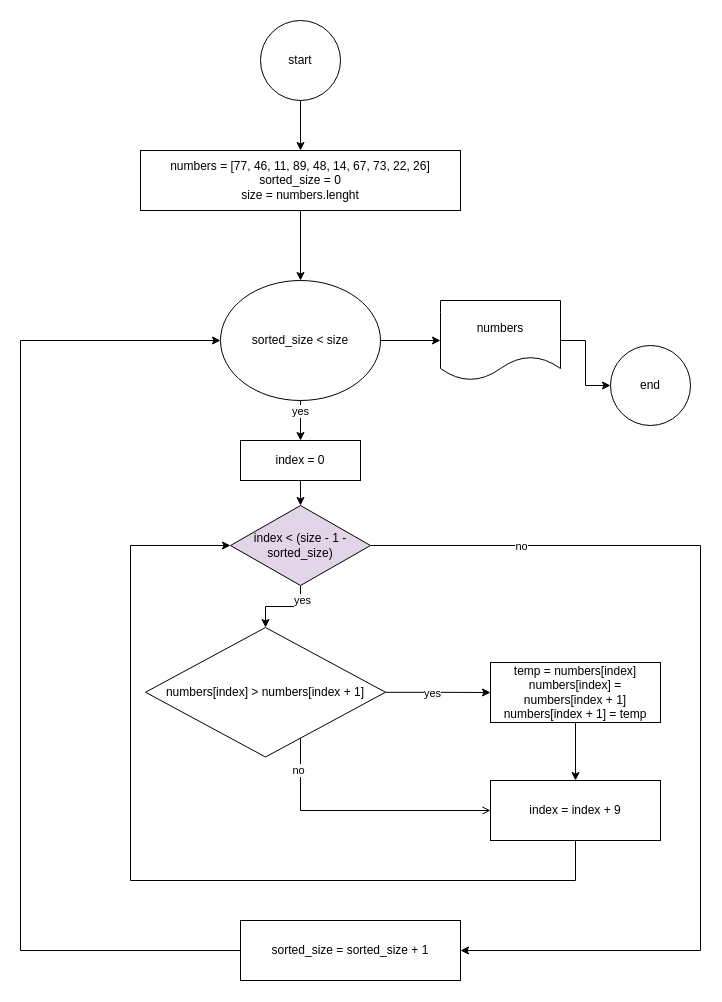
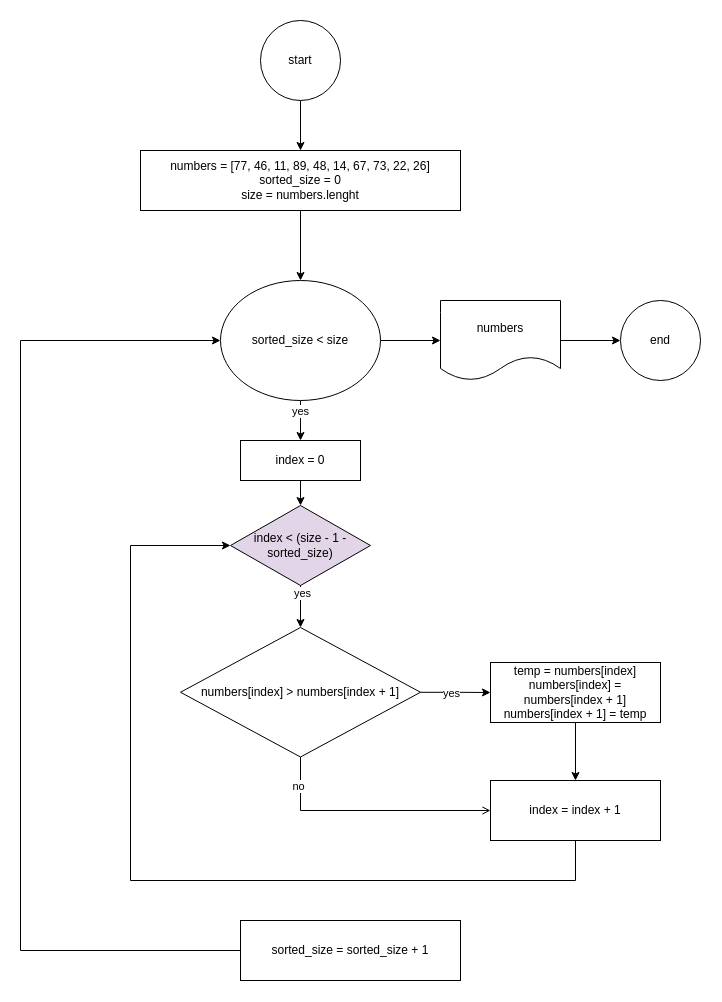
  <mxCell id="0" />
  <mxCell id="1" parent="0" />
  <mxCell id="2" value="" style="edgeStyle=orthogonalEdgeStyle;rounded=0;orthogonalLoop=1;jettySize=auto;html=1;" edge="1" parent="1" source="3" target="5"><mxGeometry relative="1" as="geometry" /></mxCell>
  <mxCell id="3" value="start" style="ellipse;whiteSpace=wrap;html=1;aspect=fixed;" vertex="1" parent="1"><mxGeometry x="260" y="20" width="80" height="80" as="geometry" /></mxCell>
  <mxCell id="4" value="" style="edgeStyle=orthogonalEdgeStyle;rounded=0;orthogonalLoop=1;jettySize=auto;html=1;" edge="1" parent="1" source="5" target="9"><mxGeometry relative="1" as="geometry" /></mxCell>
  <mxCell id="5" value="numbers = [77, 46, 11, 89, 48, 14, 67, 73, 22, 26]&lt;br&gt;sorted_size = 0&lt;br&gt;size = numbers.lenght" style="whiteSpace=wrap;html=1;" vertex="1" parent="1"><mxGeometry x="140" y="150" width="320" height="60" as="geometry" /></mxCell>
  <mxCell id="6" value="" style="edgeStyle=orthogonalEdgeStyle;rounded=0;orthogonalLoop=1;jettySize=auto;html=1;" edge="1" parent="1" source="9" target="11"><mxGeometry relative="1" as="geometry" /></mxCell>
  <mxCell id="7" value="yes" style="edgeLabel;html=1;align=center;verticalAlign=middle;resizable=0;points=[];" connectable="0" vertex="1" parent="6"><mxGeometry x="-0.5" y="-1" relative="1" as="geometry"><mxPoint as="offset" /></mxGeometry></mxCell>
  <mxCell id="8" value="" style="edgeStyle=orthogonalEdgeStyle;rounded=0;orthogonalLoop=1;jettySize=auto;html=1;" edge="1" parent="1" source="9" target="29"><mxGeometry relative="1" as="geometry" /></mxCell>
  <mxCell id="9" value="sorted_size &amp;lt; size" style="ellipse;whiteSpace=wrap;html=1;" vertex="1" parent="1"><mxGeometry x="220" y="280" width="160" height="120" as="geometry" /></mxCell>
  <mxCell id="10" value="" style="edgeStyle=orthogonalEdgeStyle;rounded=0;orthogonalLoop=1;jettySize=auto;html=1;" edge="1" parent="1" source="11" target="23"><mxGeometry relative="1" as="geometry" /></mxCell>
  <mxCell id="11" value="index = 0" style="whiteSpace=wrap;html=1;" vertex="1" parent="1"><mxGeometry x="240" y="440" width="120" height="40" as="geometry" /></mxCell>
  <mxCell id="12" value="" style="edgeStyle=orthogonalEdgeStyle;rounded=0;orthogonalLoop=1;jettySize=auto;html=1;" edge="1" parent="1" source="16" target="18"><mxGeometry relative="1" as="geometry" /></mxCell>
  <mxCell id="13" value="yes" style="edgeLabel;html=1;align=center;verticalAlign=middle;resizable=0;points=[];" connectable="0" vertex="1" parent="12"><mxGeometry x="-0.106" relative="1" as="geometry"><mxPoint y="1" as="offset" /></mxGeometry></mxCell>
  <mxCell id="14" style="edgeStyle=orthogonalEdgeStyle;rounded=0;orthogonalLoop=1;jettySize=auto;html=1;entryX=0;entryY=0.5;entryDx=0;entryDy=0;endArrow=open;" edge="1" parent="1" source="16" target="25"><mxGeometry relative="1" as="geometry"><Array as="points"><mxPoint x="300" y="810" /></Array></mxGeometry></mxCell>
  <mxCell id="15" value="no" style="edgeLabel;html=1;align=center;verticalAlign=middle;resizable=0;points=[];" connectable="0" vertex="1" parent="14"><mxGeometry x="-0.767" y="-3" relative="1" as="geometry"><mxPoint y="1" as="offset" /></mxGeometry></mxCell>
- <mxCell id="16" value="numbers[index] &amp;gt; numbers[index + 1]" style="rhombus;whiteSpace=wrap;html=1;" vertex="1" parent="1"><mxGeometry x="145" y="627" width="240" height="129.5" as="geometry" /></mxCell>
+ <mxCell id="16" value="numbers[index] &amp;gt; numbers[index + 1]" style="rhombus;whiteSpace=wrap;html=1;" vertex="1" parent="1"><mxGeometry x="180" y="627" width="240" height="129.5" as="geometry" /></mxCell>
  <mxCell id="17" value="" style="edgeStyle=orthogonalEdgeStyle;rounded=0;orthogonalLoop=1;jettySize=auto;html=1;" edge="1" parent="1" source="18" target="25"><mxGeometry relative="1" as="geometry" /></mxCell>
  <mxCell id="18" value="temp = numbers[index]&lt;br&gt;numbers[index] = numbers[index + 1]&lt;br&gt;numbers[index + 1] = temp" style="whiteSpace=wrap;html=1;" vertex="1" parent="1"><mxGeometry x="490" y="662" width="170" height="60" as="geometry" /></mxCell>
  <mxCell id="19" value="" style="edgeStyle=orthogonalEdgeStyle;rounded=0;orthogonalLoop=1;jettySize=auto;html=1;" edge="1" parent="1" source="23" target="16"><mxGeometry relative="1" as="geometry" /></mxCell>
  <mxCell id="20" value="yes" style="edgeLabel;html=1;align=center;verticalAlign=middle;resizable=0;points=[];" connectable="0" vertex="1" parent="19"><mxGeometry x="-0.644" y="1" relative="1" as="geometry"><mxPoint as="offset" /></mxGeometry></mxCell>
- <mxCell id="21" style="edgeStyle=orthogonalEdgeStyle;rounded=0;orthogonalLoop=1;jettySize=auto;html=1;entryX=1;entryY=0.5;entryDx=0;entryDy=0;" edge="1" parent="1" source="23" target="27"><mxGeometry relative="1" as="geometry"><mxPoint x="690" y="920" as="targetPoint" /><Array as="points"><mxPoint x="700" y="545" /><mxPoint x="700" y="950" /></Array></mxGeometry></mxCell>
- <mxCell id="22" value="no" style="edgeLabel;html=1;align=center;verticalAlign=middle;resizable=0;points=[];" connectable="0" vertex="1" parent="21"><mxGeometry x="-0.692" relative="1" as="geometry"><mxPoint as="offset" /></mxGeometry></mxCell>
  <mxCell id="23" value="index &amp;lt; (size - 1 - sorted_size)" style="rhombus;whiteSpace=wrap;html=1;fillColor=#e1d5e7;" vertex="1" parent="1"><mxGeometry x="230" y="505" width="140" height="80" as="geometry" /></mxCell>
  <mxCell id="24" style="edgeStyle=orthogonalEdgeStyle;rounded=0;orthogonalLoop=1;jettySize=auto;html=1;entryX=0;entryY=0.5;entryDx=0;entryDy=0;" edge="1" parent="1" source="25" target="23"><mxGeometry relative="1" as="geometry"><Array as="points"><mxPoint x="575" y="880" /><mxPoint x="130" y="880" /><mxPoint x="130" y="545" /></Array></mxGeometry></mxCell>
- <mxCell id="25" value="index = index + 9" style="rounded=0;whiteSpace=wrap;html=1;" vertex="1" parent="1"><mxGeometry x="490" y="780" width="170" height="60" as="geometry" /></mxCell>
+ <mxCell id="25" value="index = index + 1" style="rounded=0;whiteSpace=wrap;html=1;" vertex="1" parent="1"><mxGeometry x="490" y="780" width="170" height="60" as="geometry" /></mxCell>
  <mxCell id="26" style="edgeStyle=orthogonalEdgeStyle;rounded=0;orthogonalLoop=1;jettySize=auto;html=1;entryX=0;entryY=0.5;entryDx=0;entryDy=0;" edge="1" parent="1" source="27" target="9"><mxGeometry relative="1" as="geometry"><Array as="points"><mxPoint x="20" y="950" /><mxPoint x="20" y="340" /></Array></mxGeometry></mxCell>
  <mxCell id="27" value="sorted_size = sorted_size + 1" style="rounded=0;whiteSpace=wrap;html=1;" vertex="1" parent="1"><mxGeometry x="240" y="920" width="220" height="60" as="geometry" /></mxCell>
  <mxCell id="28" value="" style="edgeStyle=orthogonalEdgeStyle;rounded=0;orthogonalLoop=1;jettySize=auto;html=1;" edge="1" parent="1" source="29" target="30"><mxGeometry relative="1" as="geometry" /></mxCell>
  <mxCell id="29" value="numbers" style="shape=document;whiteSpace=wrap;html=1;boundedLbl=1;" vertex="1" parent="1"><mxGeometry x="440" y="300" width="120" height="80" as="geometry" /></mxCell>
- <mxCell id="30" value="end" style="ellipse;whiteSpace=wrap;html=1;" vertex="1" parent="1"><mxGeometry x="610" y="345" width="80" height="80" as="geometry" /></mxCell>
+ <mxCell id="30" value="end" style="ellipse;whiteSpace=wrap;html=1;" vertex="1" parent="1"><mxGeometry x="620" y="300" width="80" height="80" as="geometry" /></mxCell>
